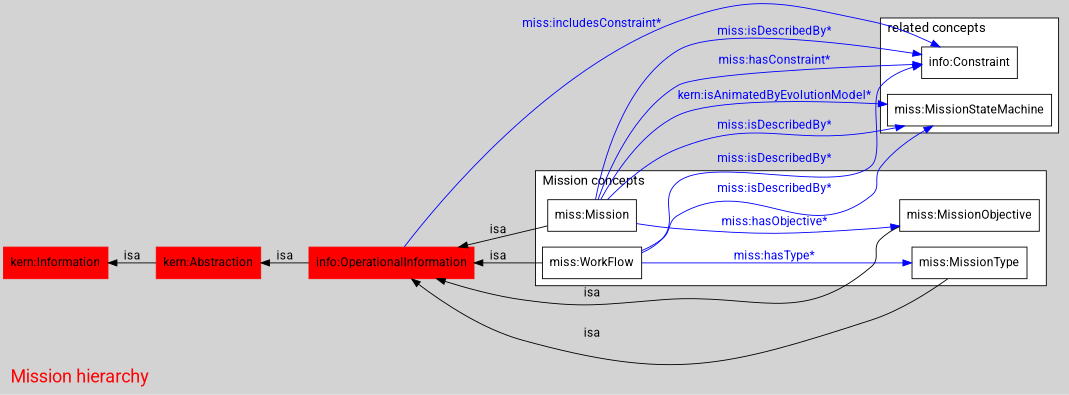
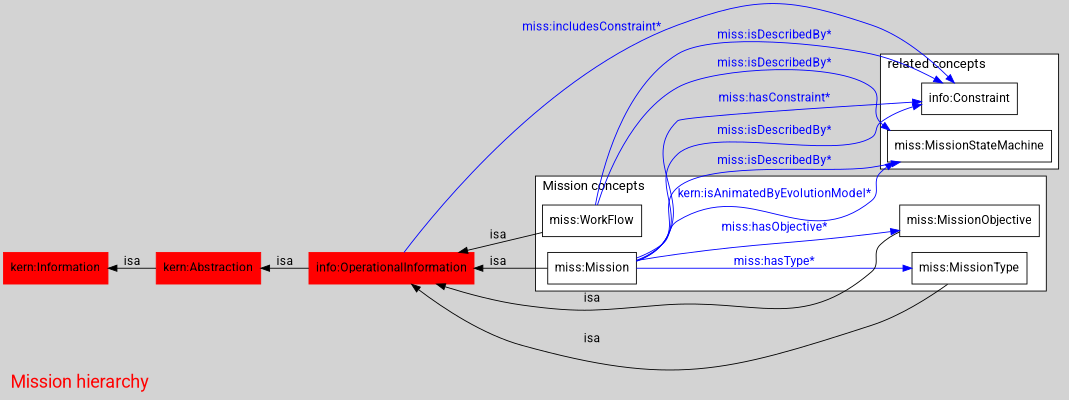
  digraph {
    bgcolor=lightgrey
    fontcolor=red
    fontname=Roboto
    fontsize=20
    label="Mission hierarchy"
    labeljust=left
    rankdir=LR
    node [color="0.0,0.0,0.0" fontcolor="0.0,0.0,0.0" fontname=Roboto shape=box]
    edge [color="0.6666667,1.0,1.0" fontcolor="0.6666667,1.0,1.0" fontname=Roboto style=filled]
    n1 [height=0.5 label="miss:Mission" width=1.2778]
    n2 [height=0.5 label="miss:MissionObjective" width=2.0278]
    n3 [height=0.5 label="miss:WorkFlow" width=1.5069]
    n4 [height=0.5 label="miss:MissionType" width=1.6944]
    n5 [height=0.5 label="info:Constraint" width=1.4236]
    n6 [height=0.5 label="miss:MissionStateMachine" width=2.3403]
    n7 [color=red height=0.5 label="kern:Information" style=filled width=1.5833]
    n8 [color=red height=0.5 label="kern:Abstraction" style=filled width=1.5556]
    n9 [color=red height=0.5 label="info:OperationalInformation" style=filled width=2.4792]
    subgraph cluster_1 {
      bgcolor=white
      fontcolor=black
      fontsize=15
      label="Mission concepts"
      n1
      n2
      n3
      n4
    }
    subgraph cluster_2 {
      bgcolor=white
      fontcolor=black
      fontsize=15
      label="related concepts"
      n5
      n6
    }
    n1 -> n2 [label="miss:hasObjective*"]
-   n3 -> n4 [label="miss:hasType*"]
+   n1 -> n4 [label="miss:hasType*"]
    n1 -> n5 [label="miss:hasConstraint*"]
    n1 -> n5 [label="miss:isDescribedBy*"]
    n1 -> n6 [label="kern:isAnimatedByEvolutionModel*"]
    n1 -> n6 [label="miss:isDescribedBy*"]
    n3 -> n5 [label="miss:isDescribedBy*" style=solid]
    n3 -> n6 [label="miss:isDescribedBy*"]
    n7 -> n8 [color="0.0,0.0,0.0" dir=back fontcolor="0.0,0.0,0.0" label=isa style=""]
    n8 -> n9 [color="0.0,0.0,0.0" dir=back fontcolor="0.0,0.0,0.0" label=isa style=""]
    n9 -> n1 [color="0.0,0.0,0.0" dir=back fontcolor="0.0,0.0,0.0" label=isa style=""]
    n9 -> n2 [color="0.0,0.0,0.0" dir=back fontcolor="0.0,0.0,0.0" label=isa style=""]
    n9 -> n3 [color="0.0,0.0,0.0" dir=back fontcolor="0.0,0.0,0.0" label=isa style=""]
    n9 -> n4 [color="0.0,0.0,0.0" dir=back fontcolor="0.0,0.0,0.0" label=isa style=""]
    n9 -> n5 [label="miss:includesConstraint*"]
  }
